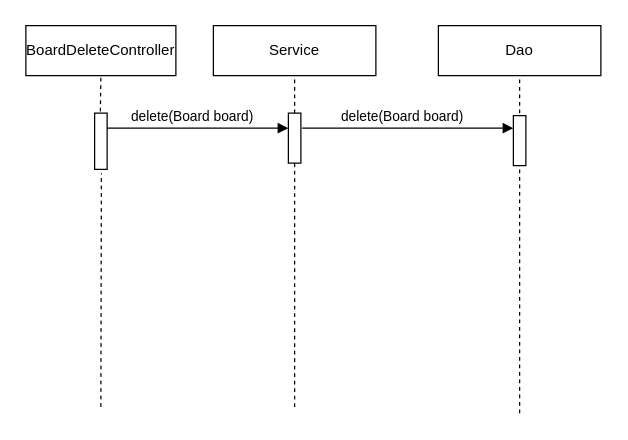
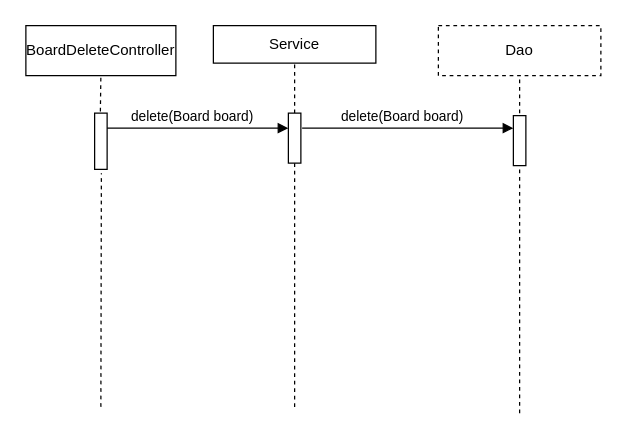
  <mxCell id="0" />
  <mxCell id="1" parent="0" />
  <mxCell id="2" value="BoardDeleteController" style="rounded=0;whiteSpace=wrap;html=1;" parent="1" vertex="1"><mxGeometry x="20" y="20" width="120" height="40" as="geometry" /></mxCell>
- <mxCell id="3" value="Service" style="rounded=0;whiteSpace=wrap;html=1;" parent="1" vertex="1"><mxGeometry x="170" y="20" width="130" height="40" as="geometry" /></mxCell>
- <mxCell id="4" value="Dao" style="rounded=0;whiteSpace=wrap;html=1;" parent="1" vertex="1"><mxGeometry x="350" y="20" width="130" height="40" as="geometry" /></mxCell>
+ <mxCell id="3" value="Service" style="rounded=0;whiteSpace=wrap;html=1;" parent="1" vertex="1"><mxGeometry x="170" y="20" width="130" height="30" as="geometry" /></mxCell>
+ <mxCell id="4" value="Dao" style="rounded=0;whiteSpace=wrap;html=1;dashed=1;" parent="1" vertex="1"><mxGeometry x="350" y="20" width="130" height="40" as="geometry" /></mxCell>
  <mxCell id="5" value="" style="endArrow=none;dashed=1;html=1;entryX=0.5;entryY=1;entryDx=0;entryDy=0;" parent="1" target="3" edge="1"><mxGeometry width="50" height="50" relative="1" as="geometry"><mxPoint x="235" y="90" as="sourcePoint" /><mxPoint x="230" y="250" as="targetPoint" /></mxGeometry></mxCell>
  <mxCell id="6" value="" style="endArrow=none;dashed=1;html=1;entryX=0.5;entryY=1;entryDx=0;entryDy=0;" parent="1" target="4" edge="1"><mxGeometry width="50" height="50" relative="1" as="geometry"><mxPoint x="415" y="330" as="sourcePoint" /><mxPoint x="185" y="70" as="targetPoint" /></mxGeometry></mxCell>
  <mxCell id="7" value="" style="endArrow=none;dashed=1;html=1;entryX=0.5;entryY=1;entryDx=0;entryDy=0;" parent="1" edge="1"><mxGeometry width="50" height="50" relative="1" as="geometry"><mxPoint x="235" y="325" as="sourcePoint" /><mxPoint x="235" y="130" as="targetPoint" /></mxGeometry></mxCell>
  <mxCell id="8" value="" style="html=1;points=[];perimeter=orthogonalPerimeter;" parent="1" vertex="1"><mxGeometry x="230" y="90" width="10" height="40" as="geometry" /></mxCell>
  <mxCell id="9" value="" style="html=1;points=[];perimeter=orthogonalPerimeter;" parent="1" vertex="1"><mxGeometry x="75" y="90" width="10" height="45" as="geometry" /></mxCell>
  <mxCell id="10" value="" style="html=1;points=[];perimeter=orthogonalPerimeter;" parent="1" vertex="1"><mxGeometry x="410" y="92" width="10" height="40" as="geometry" /></mxCell>
  <mxCell id="11" value="delete(Board board)" style="html=1;verticalAlign=bottom;endArrow=block;" parent="1" edge="1"><mxGeometry x="-0.058" width="80" relative="1" as="geometry"><mxPoint x="85" y="102" as="sourcePoint" /><mxPoint x="230" y="102" as="targetPoint" /><mxPoint as="offset" /></mxGeometry></mxCell>
  <mxCell id="12" value="delete(Board board)" style="html=1;verticalAlign=bottom;endArrow=block;" parent="1" edge="1"><mxGeometry x="-0.058" width="80" relative="1" as="geometry"><mxPoint x="241" y="102" as="sourcePoint" /><mxPoint x="410" y="102" as="targetPoint" /><mxPoint as="offset" /></mxGeometry></mxCell>
  <mxCell id="13" value="" style="endArrow=none;dashed=1;html=1;entryX=0.54;entryY=1.071;entryDx=0;entryDy=0;entryPerimeter=0;" parent="1" target="9" edge="1"><mxGeometry width="50" height="50" relative="1" as="geometry"><mxPoint x="80" y="325" as="sourcePoint" /><mxPoint x="245" y="140" as="targetPoint" /></mxGeometry></mxCell>
  <mxCell id="14" value="" style="endArrow=none;dashed=1;html=1;entryX=0.5;entryY=1;entryDx=0;entryDy=0;exitX=0.46;exitY=-0.031;exitDx=0;exitDy=0;exitPerimeter=0;" parent="1" source="9" target="2" edge="1"><mxGeometry width="50" height="50" relative="1" as="geometry"><mxPoint x="255" y="170" as="sourcePoint" /><mxPoint x="255" y="150" as="targetPoint" /></mxGeometry></mxCell>
